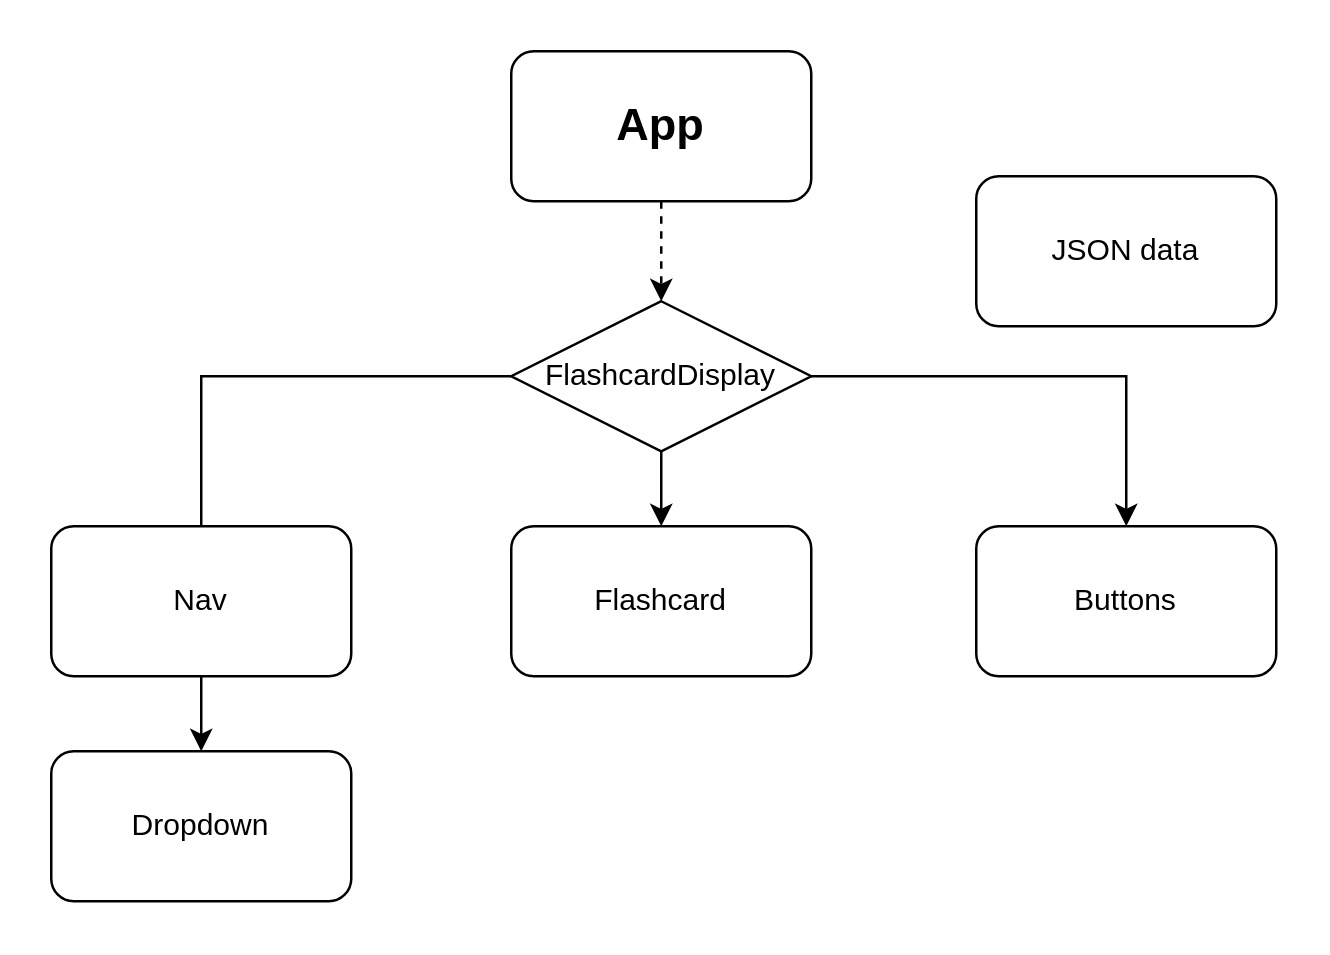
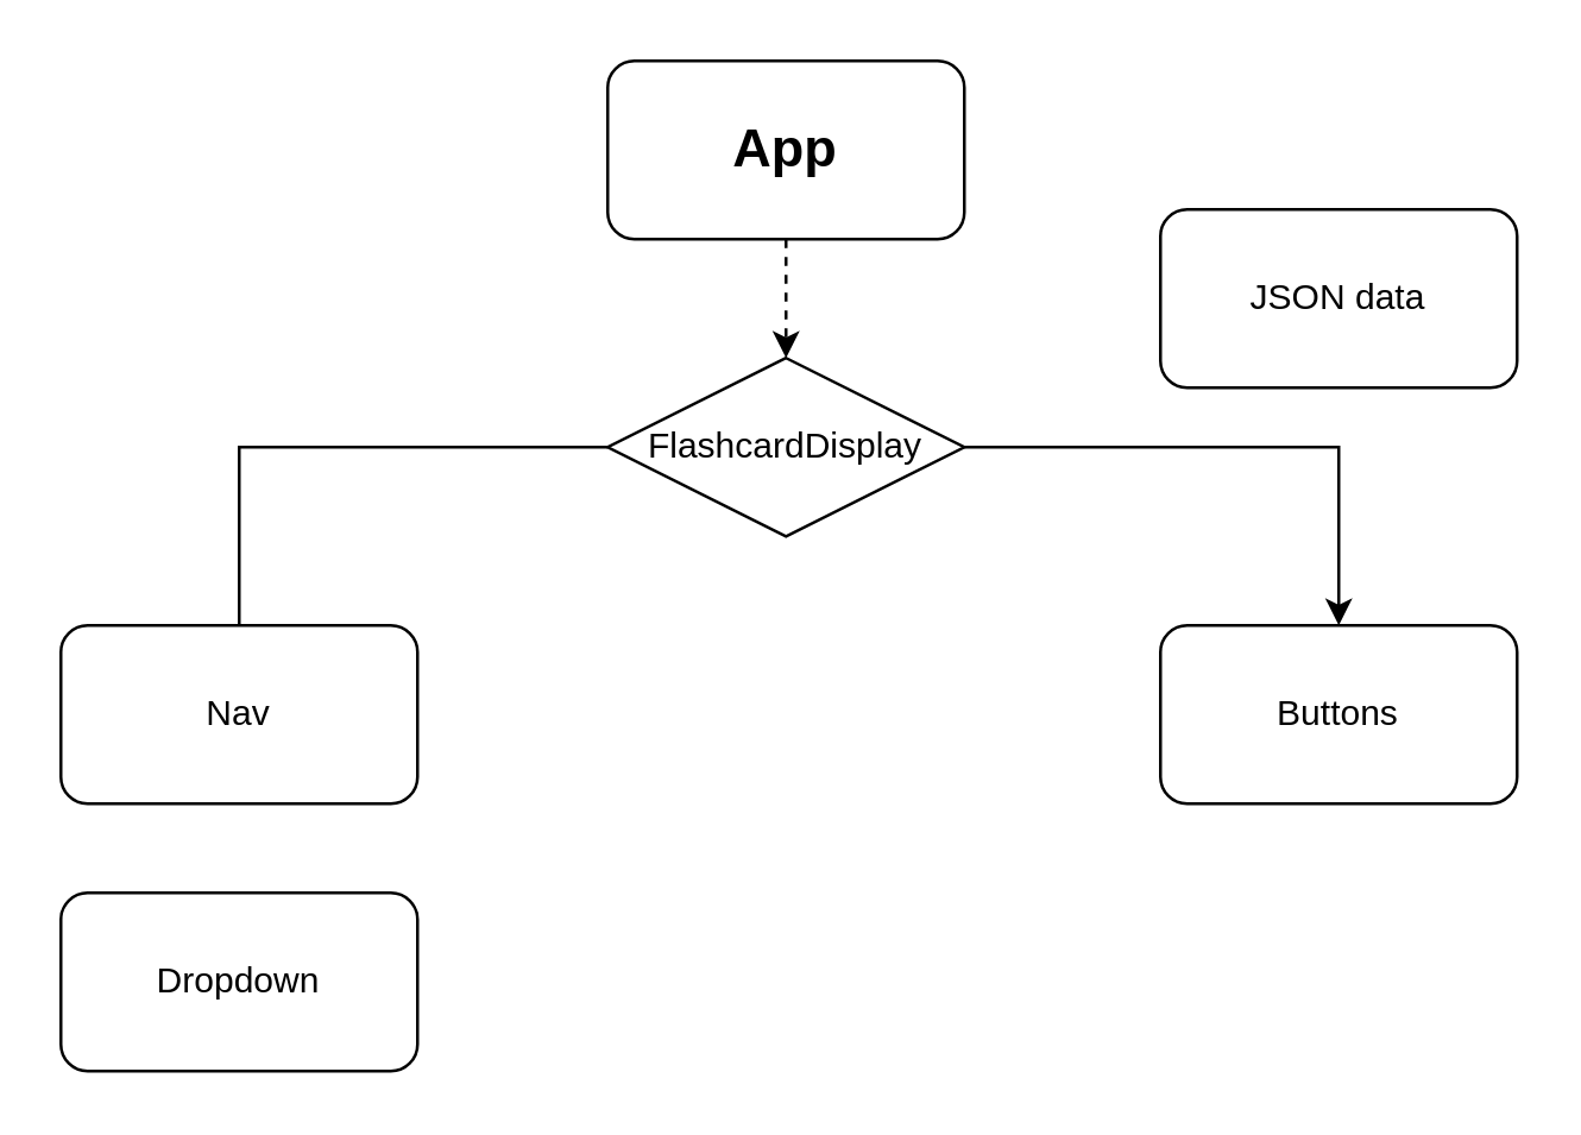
  <mxCell id="0" />
  <mxCell id="1" parent="0" />
  <mxCell id="2" style="edgeStyle=orthogonalEdgeStyle;rounded=0;orthogonalLoop=1;jettySize=auto;html=1;strokeColor=#000000;dashed=1;" edge="1" parent="1" source="3" target="7"><mxGeometry relative="1" as="geometry" /></mxCell>
  <mxCell id="3" value="&lt;b&gt;&lt;font style=&quot;font-size: 18px&quot;&gt;App&lt;/font&gt;&lt;/b&gt;" style="rounded=1;whiteSpace=wrap;html=1;" vertex="1" parent="1"><mxGeometry x="204" y="20" width="120" height="60" as="geometry" /></mxCell>
- <mxCell id="4" value="" style="edgeStyle=orthogonalEdgeStyle;rounded=0;orthogonalLoop=1;jettySize=auto;html=1;strokeColor=#000000;" edge="1" parent="1" source="7" target="12"><mxGeometry relative="1" as="geometry" /></mxCell>
  <mxCell id="5" style="edgeStyle=orthogonalEdgeStyle;rounded=0;orthogonalLoop=1;jettySize=auto;html=1;entryX=0.5;entryY=0.167;entryDx=0;entryDy=0;entryPerimeter=0;strokeColor=#000000;" edge="1" parent="1" source="7" target="9"><mxGeometry relative="1" as="geometry" /></mxCell>
  <mxCell id="6" style="edgeStyle=orthogonalEdgeStyle;rounded=0;orthogonalLoop=1;jettySize=auto;html=1;entryX=0.5;entryY=0;entryDx=0;entryDy=0;strokeColor=#000000;" edge="1" parent="1" source="7" target="11"><mxGeometry relative="1" as="geometry" /></mxCell>
  <mxCell id="7" value="FlashcardDisplay" style="rhombus;whiteSpace=wrap;html=1;" vertex="1" parent="1"><mxGeometry x="204" y="120" width="120" height="60" as="geometry" /></mxCell>
- <mxCell id="8" value="" style="edgeStyle=orthogonalEdgeStyle;rounded=0;orthogonalLoop=1;jettySize=auto;html=1;strokeColor=#000000;" edge="1" parent="1" source="9" target="10"><mxGeometry relative="1" as="geometry" /></mxCell>
  <mxCell id="9" value="Nav" style="rounded=1;whiteSpace=wrap;html=1;" vertex="1" parent="1"><mxGeometry x="20" y="210" width="120" height="60" as="geometry" /></mxCell>
  <mxCell id="10" value="Dropdown" style="rounded=1;whiteSpace=wrap;html=1;" vertex="1" parent="1"><mxGeometry x="20" y="300" width="120" height="60" as="geometry" /></mxCell>
  <mxCell id="11" value="Buttons&lt;span style=&quot;color: rgba(0 , 0 , 0 , 0) ; font-family: monospace ; font-size: 0px&quot;&gt;%3CmxGraphModel%3E%3Croot%3E%3CmxCell%20id%3D%220%22%2F%3E%3CmxCell%20id%3D%221%22%20parent%3D%220%22%2F%3E%3CmxCell%20id%3D%222%22%20value%3D%22App.js%22%20style%3D%22rounded%3D1%3BwhiteSpace%3Dwrap%3Bhtml%3D1%3B%22%20vertex%3D%221%22%20parent%3D%221%22%3E%3CmxGeometry%20x%3D%22294%22%20y%3D%2240%22%20width%3D%22120%22%20height%3D%2260%22%20as%3D%22geometry%22%2F%3E%3C%2FmxCell%3E%3C%2Froot%3E%3C%2FmxGraphModel%3E&lt;/span&gt;" style="rounded=1;whiteSpace=wrap;html=1;" vertex="1" parent="1"><mxGeometry x="390" y="210" width="120" height="60" as="geometry" /></mxCell>
- <mxCell id="12" value="Flashcard" style="rounded=1;whiteSpace=wrap;html=1;" vertex="1" parent="1"><mxGeometry x="204" y="210" width="120" height="60" as="geometry" /></mxCell>
  <mxCell id="13" value="JSON data" style="rounded=1;whiteSpace=wrap;html=1;" vertex="1" parent="1"><mxGeometry x="390" y="70" width="120" height="60" as="geometry" /></mxCell>
